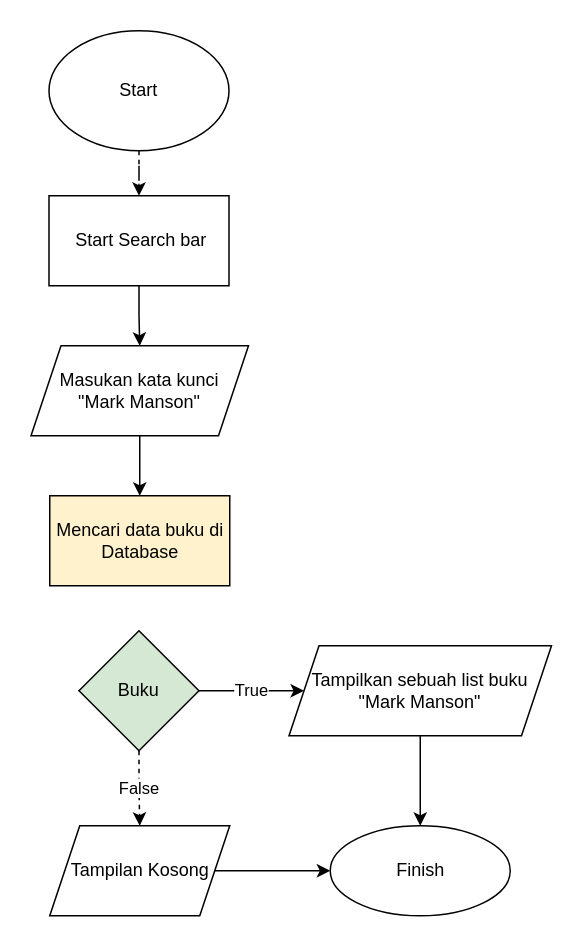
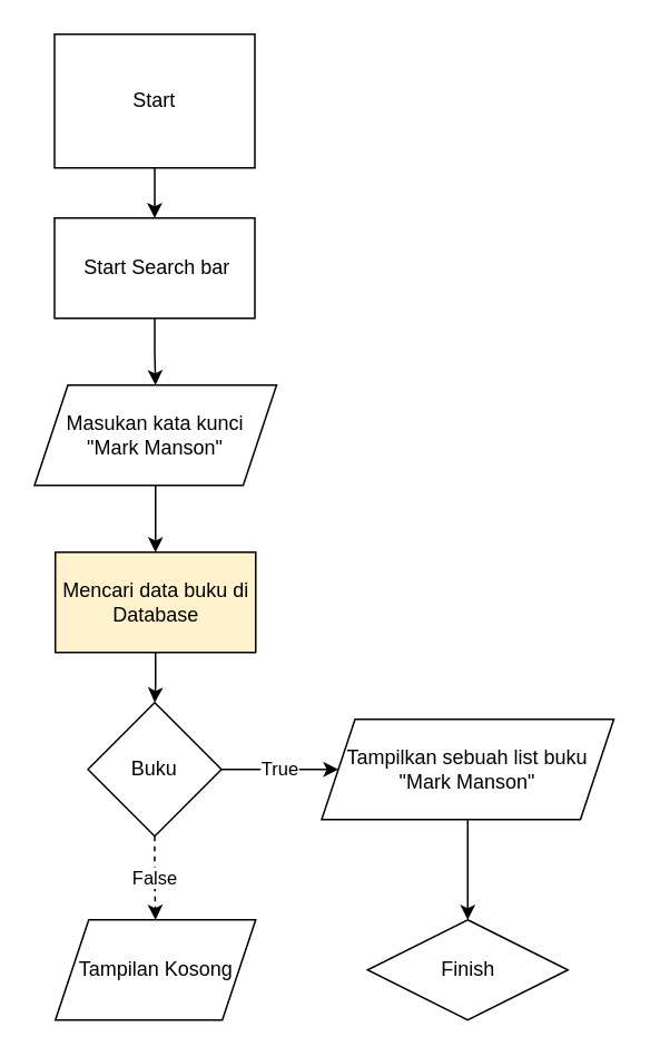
  <mxCell id="0" />
  <mxCell id="1" parent="0" />
- <mxCell id="2" value="" style="edgeStyle=orthogonalEdgeStyle;rounded=0;orthogonalLoop=1;jettySize=auto;html=1;dashed=1;" parent="1" source="3" target="5" edge="1"><mxGeometry relative="1" as="geometry" /></mxCell>
- <mxCell id="3" value="Start" style="ellipse;whiteSpace=wrap;html=1;" parent="1" vertex="1"><mxGeometry x="32" width="120" height="80" as="geometry" y="20" /></mxCell>
+ <mxCell id="2" value="" style="edgeStyle=orthogonalEdgeStyle;rounded=0;orthogonalLoop=1;jettySize=auto;html=1;" parent="1" source="3" target="5" edge="1"><mxGeometry relative="1" as="geometry" /></mxCell>
+ <mxCell id="3" value="Start" style="whiteSpace=wrap;html=1;rounded=0;" parent="1" vertex="1"><mxGeometry x="32" width="120" height="80" as="geometry" y="20" /></mxCell>
  <mxCell id="4" value="" style="edgeStyle=orthogonalEdgeStyle;rounded=0;orthogonalLoop=1;jettySize=auto;html=1;" parent="1" source="5" target="7" edge="1"><mxGeometry relative="1" as="geometry" /></mxCell>
  <mxCell id="5" value="&amp;nbsp;Start Search bar" style="whiteSpace=wrap;html=1;" parent="1" vertex="1"><mxGeometry x="32" y="130" width="120" height="60" as="geometry" /></mxCell>
  <mxCell id="6" value="" style="edgeStyle=orthogonalEdgeStyle;rounded=0;orthogonalLoop=1;jettySize=auto;html=1;" parent="1" source="7" target="9" edge="1"><mxGeometry relative="1" as="geometry" /></mxCell>
  <mxCell id="7" value="Masukan kata kunci &lt;br&gt;&quot;Mark Manson&quot;" style="shape=parallelogram;perimeter=parallelogramPerimeter;whiteSpace=wrap;html=1;fixedSize=1;" parent="1" vertex="1"><mxGeometry x="20" y="230" width="145" height="60" as="geometry" /></mxCell>
+ <mxCell id="8" value="" style="edgeStyle=orthogonalEdgeStyle;rounded=0;orthogonalLoop=1;jettySize=auto;html=1;" parent="1" source="9" target="12" edge="1"><mxGeometry relative="1" as="geometry" /></mxCell>
  <mxCell id="9" value="Mencari data buku di Database" style="whiteSpace=wrap;html=1;fillColor=#fff2cc;" parent="1" vertex="1"><mxGeometry x="32.5" y="330" width="120" height="60" as="geometry" /></mxCell>
  <mxCell id="10" value="True" style="edgeStyle=orthogonalEdgeStyle;rounded=0;orthogonalLoop=1;jettySize=auto;html=1;" parent="1" source="12" target="14" edge="1"><mxGeometry relative="1" as="geometry" /></mxCell>
  <mxCell id="11" value="False" style="edgeStyle=orthogonalEdgeStyle;rounded=0;orthogonalLoop=1;jettySize=auto;html=1;dashed=1;" parent="1" source="12" target="16" edge="1"><mxGeometry relative="1" as="geometry" /></mxCell>
- <mxCell id="12" value="Buku" style="rhombus;whiteSpace=wrap;html=1;fillColor=#d5e8d4;" parent="1" vertex="1"><mxGeometry x="52" y="420" width="80" height="80" as="geometry" /></mxCell>
+ <mxCell id="12" value="Buku" style="rhombus;whiteSpace=wrap;html=1;" parent="1" vertex="1"><mxGeometry x="52" y="420" width="80" height="80" as="geometry" /></mxCell>
  <mxCell id="13" value="" style="edgeStyle=orthogonalEdgeStyle;rounded=0;orthogonalLoop=1;jettySize=auto;html=1;" parent="1" source="14" target="17" edge="1"><mxGeometry relative="1" as="geometry" /></mxCell>
  <mxCell id="14" value="Tampilkan sebuah list buku &quot;Mark Manson&quot;" style="shape=parallelogram;perimeter=parallelogramPerimeter;whiteSpace=wrap;html=1;fixedSize=1;" parent="1" vertex="1"><mxGeometry x="192" y="430" width="175" height="60" as="geometry" /></mxCell>
- <mxCell id="15" value="" style="edgeStyle=orthogonalEdgeStyle;rounded=0;orthogonalLoop=1;jettySize=auto;html=1;" parent="1" source="16" target="17" edge="1"><mxGeometry relative="1" as="geometry" /></mxCell>
  <mxCell id="16" value="Tampilan Kosong" style="shape=parallelogram;perimeter=parallelogramPerimeter;whiteSpace=wrap;html=1;fixedSize=1;" parent="1" vertex="1"><mxGeometry x="32.5" y="550" width="120" height="60" as="geometry" /></mxCell>
- <mxCell id="17" value="Finish" style="ellipse;whiteSpace=wrap;html=1;" parent="1" vertex="1"><mxGeometry x="219.5" y="550" width="120" height="60" as="geometry" /></mxCell>
+ <mxCell id="17" value="Finish" style="rhombus;whiteSpace=wrap;html=1;" parent="1" vertex="1"><mxGeometry x="219.5" y="550" width="120" height="60" as="geometry" /></mxCell>
